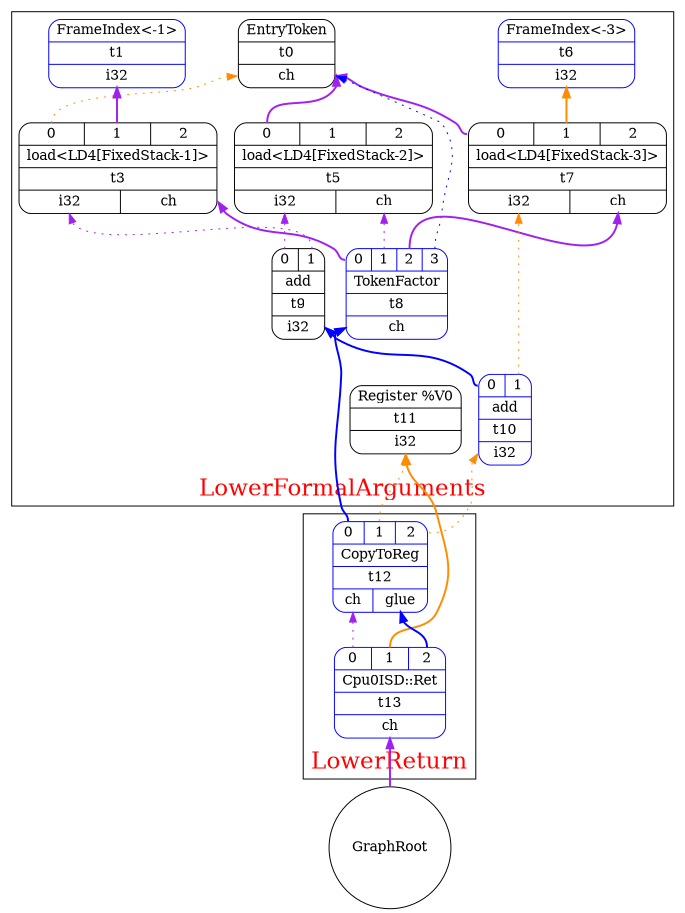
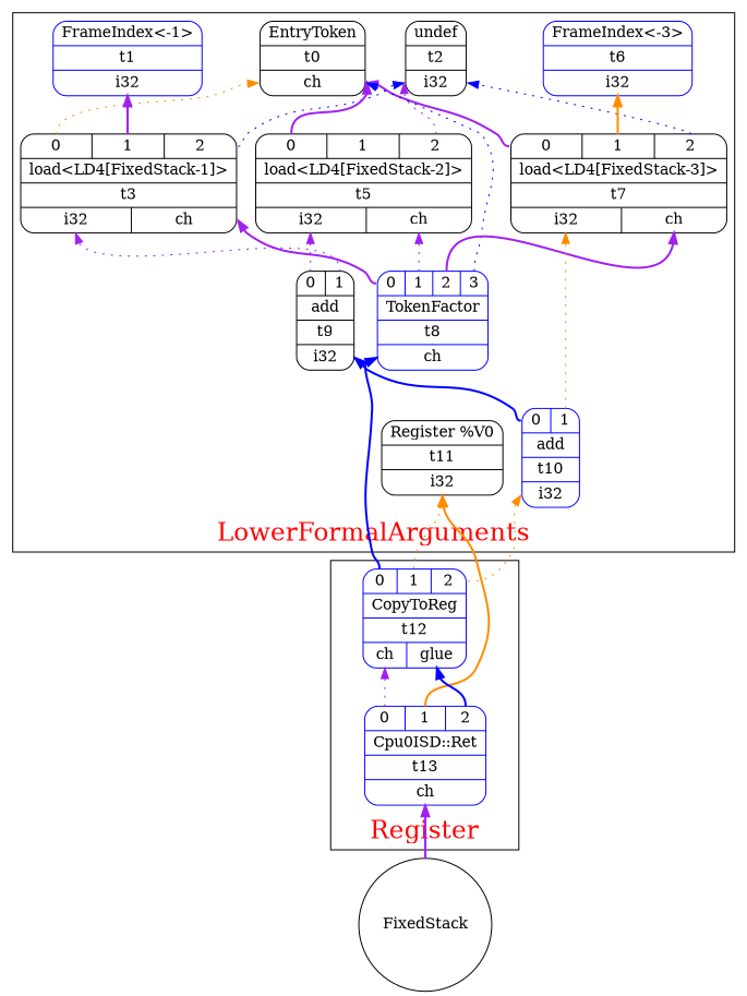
  digraph {
    rankdir=BT
    node [color=black shape=Mrecord]
    edge [color=purple headport=d0 style=dotted tailport=s0]
    n1 [label="{EntryToken|t0|{<d0>ch}}"]
    n2 [color=blue label="{FrameIndex\<-1\>|t1|{<d0>i32}}"]
+   n3 [label="{undef|t2|{<d0>i32}}"]
    n4 [label="{{<s0>0|<s1>1|<s2>2}|load\<LD4[FixedStack-1]\>|t3|{<d0>i32|<d1>ch}}"]
    n5 [label="{{<s0>0|<s1>1|<s2>2}|load\<LD4[FixedStack-2]\>|t5|{<d0>i32|<d1>ch}}"]
    n6 [color=blue label="{FrameIndex\<-3\>|t6|{<d0>i32}}"]
    n7 [label="{{<s0>0|<s1>1|<s2>2}|load\<LD4[FixedStack-3]\>|t7|{<d0>i32|<d1>ch}}"]
    n8 [color=blue label="{{<s0>0|<s1>1|<s2>2|<s3>3}|TokenFactor|t8|{<d0>ch}}"]
    n9 [label="{{<s0>0|<s1>1}|add|t9|{<d0>i32}}"]
    n10 [color=blue label="{{<s0>0|<s1>1}|add|t10|{<d0>i32}}"]
    n11 [label="{Register %V0|t11|{<d0>i32}}"]
    n12 [color=blue label="{{<s0>0|<s1>1|<s2>2}|CopyToReg|t12|{<d0>ch|<d1>glue}}"]
    n13 [color=blue label="{{<s0>0|<s1>1|<s2>2}|Cpu0ISD::Ret|t13|{<d0>ch}}"]
-   n14 [label=GraphRoot plaintext=circle shape=circle]
+   n14 [label=FixedStack plaintext=circle shape=circle]
    subgraph cluster_1 {
      fontcolor=red
      fontsize=24
      label=LowerFormalArguments
      n1
      n2
+     n3
      n4
      n5
      n6
      n7
      n8
      n9
      n10
      n11
    }
    subgraph cluster_2 {
      fontcolor=red
      fontsize=24
-     label=LowerReturn
+     label=Register
      n12
      n13
    }
    n4 -> n1 [color=darkorange]
    n4 -> n2 [style=bold tailport=s1]
+   n4 -> n3 [color=blue tailport=s2]
    n5 -> n1 [style=bold]
+   n5 -> n3 [tailport=s2]
    n7 -> n1 [style=bold]
+   n7 -> n3 [color=blue tailport=s2]
    n7 -> n6 [color=darkorange style=bold tailport=s1]
    n8 -> n1 [color=blue tailport=s3]
    n8 -> n4 [headport=d1 style=bold]
    n8 -> n5 [headport=d1 tailport=s1]
    n8 -> n7 [headport=d1 style=bold tailport=s2]
    n9 -> n4 [tailport=s1]
    n9 -> n5
    n10 -> n7 [color=darkorange tailport=s1]
    n10 -> n9 [color=blue style=bold]
    n12 -> n8 [color=blue style=bold]
    n12 -> n10 [color=darkorange tailport=s2]
    n12 -> n11 [color=darkorange tailport=s1]
    n13 -> n11 [color=darkorange style=bold tailport=s1]
    n13 -> n12
    n13 -> n12 [color=blue headport=d1 style=bold tailport=s2]
    n14 -> n13 [style=bold]
  }
